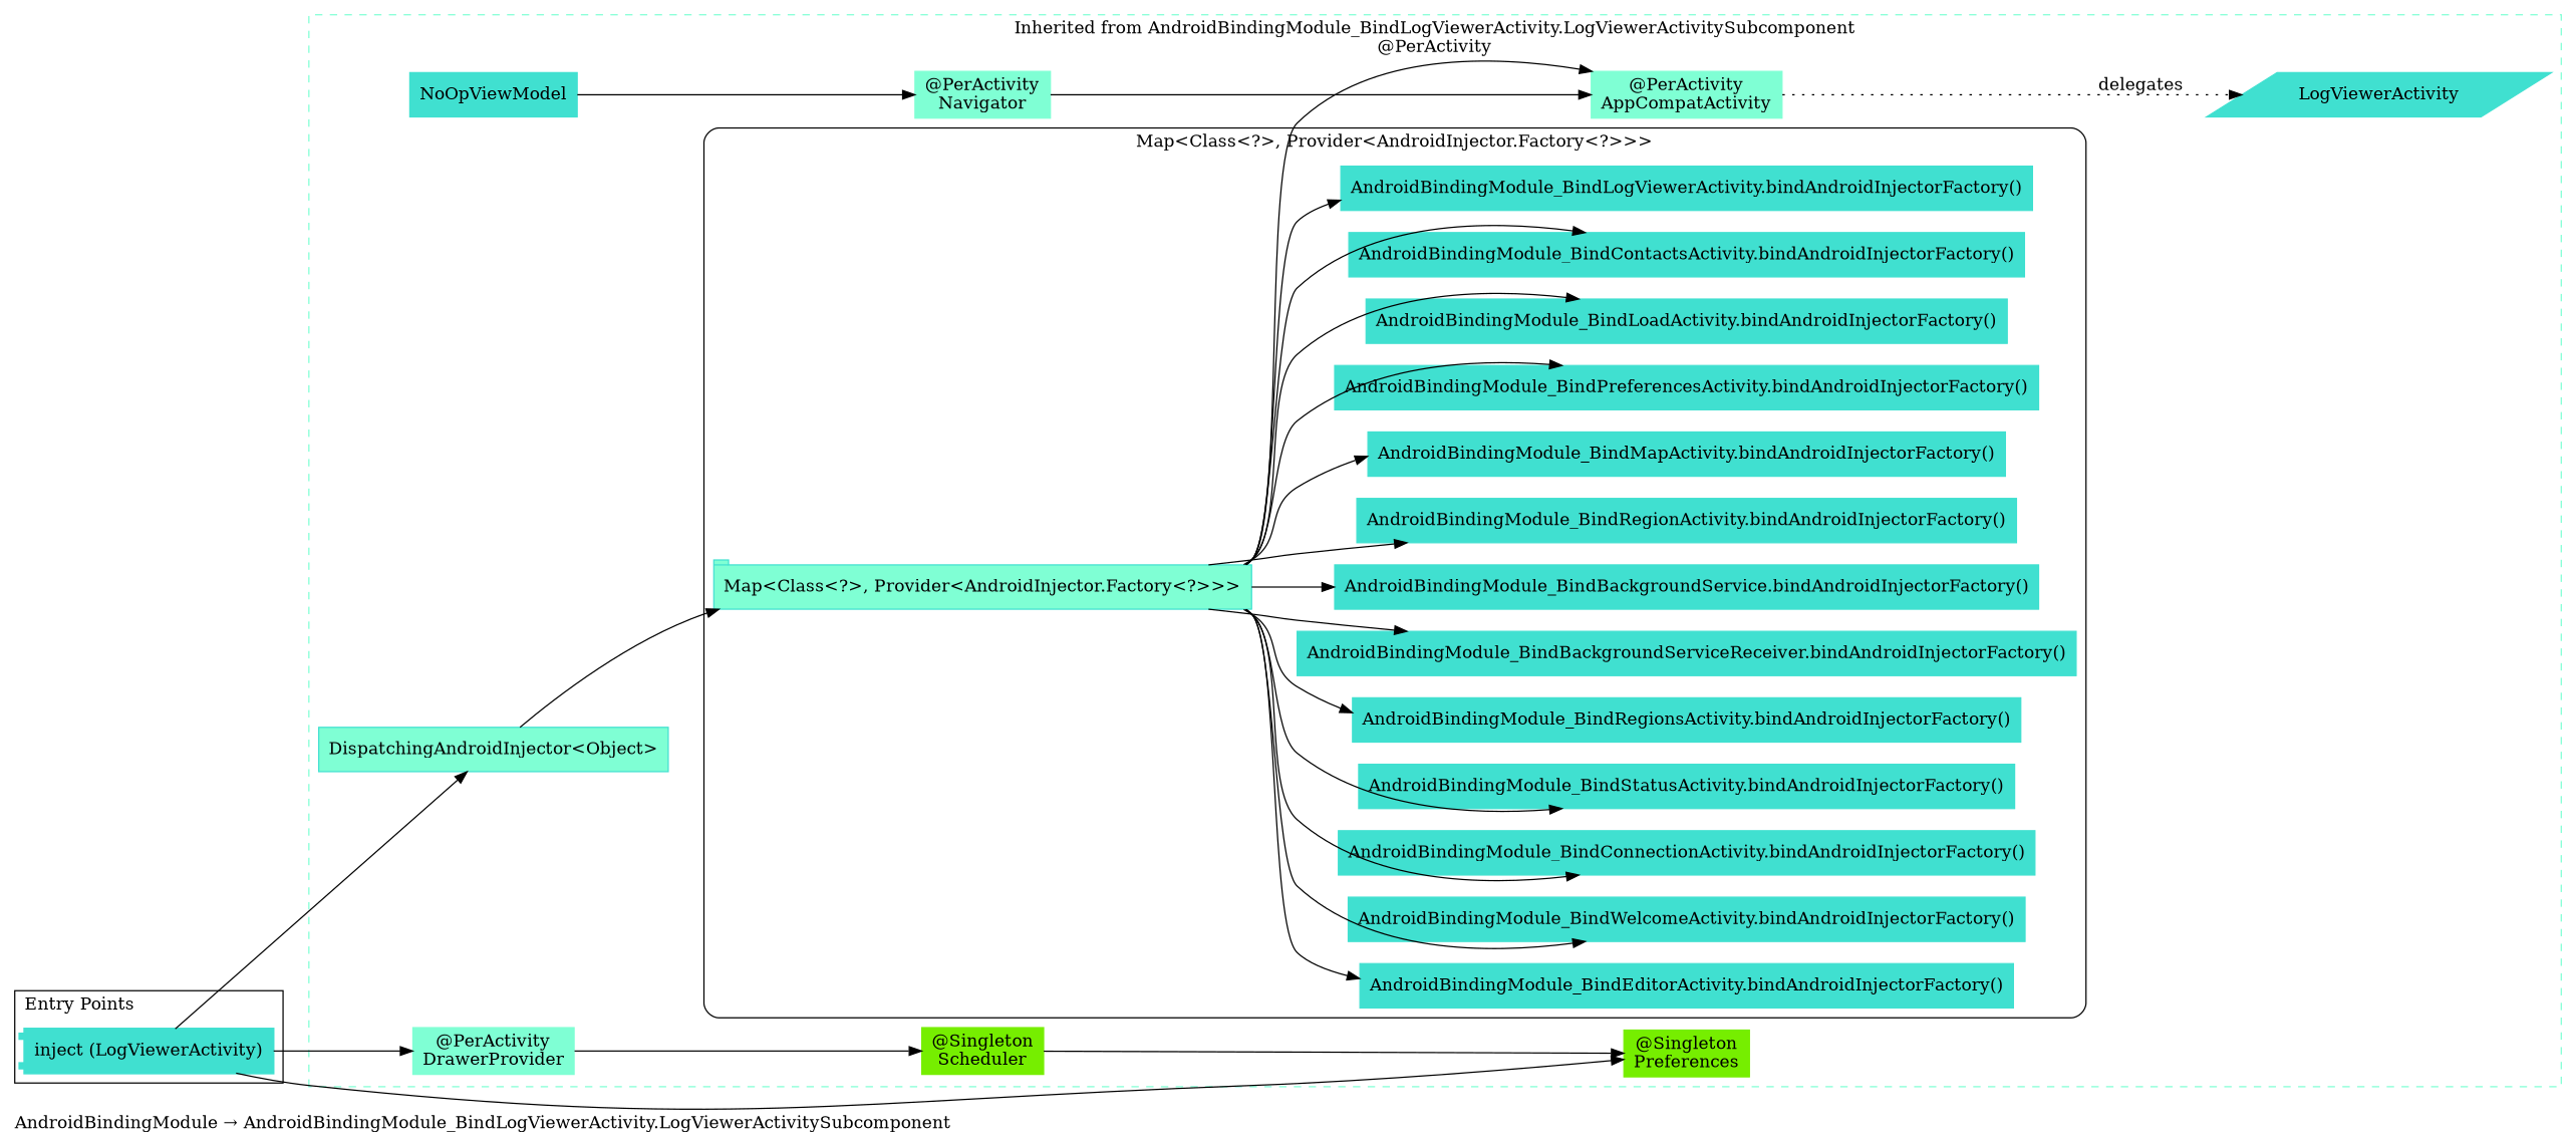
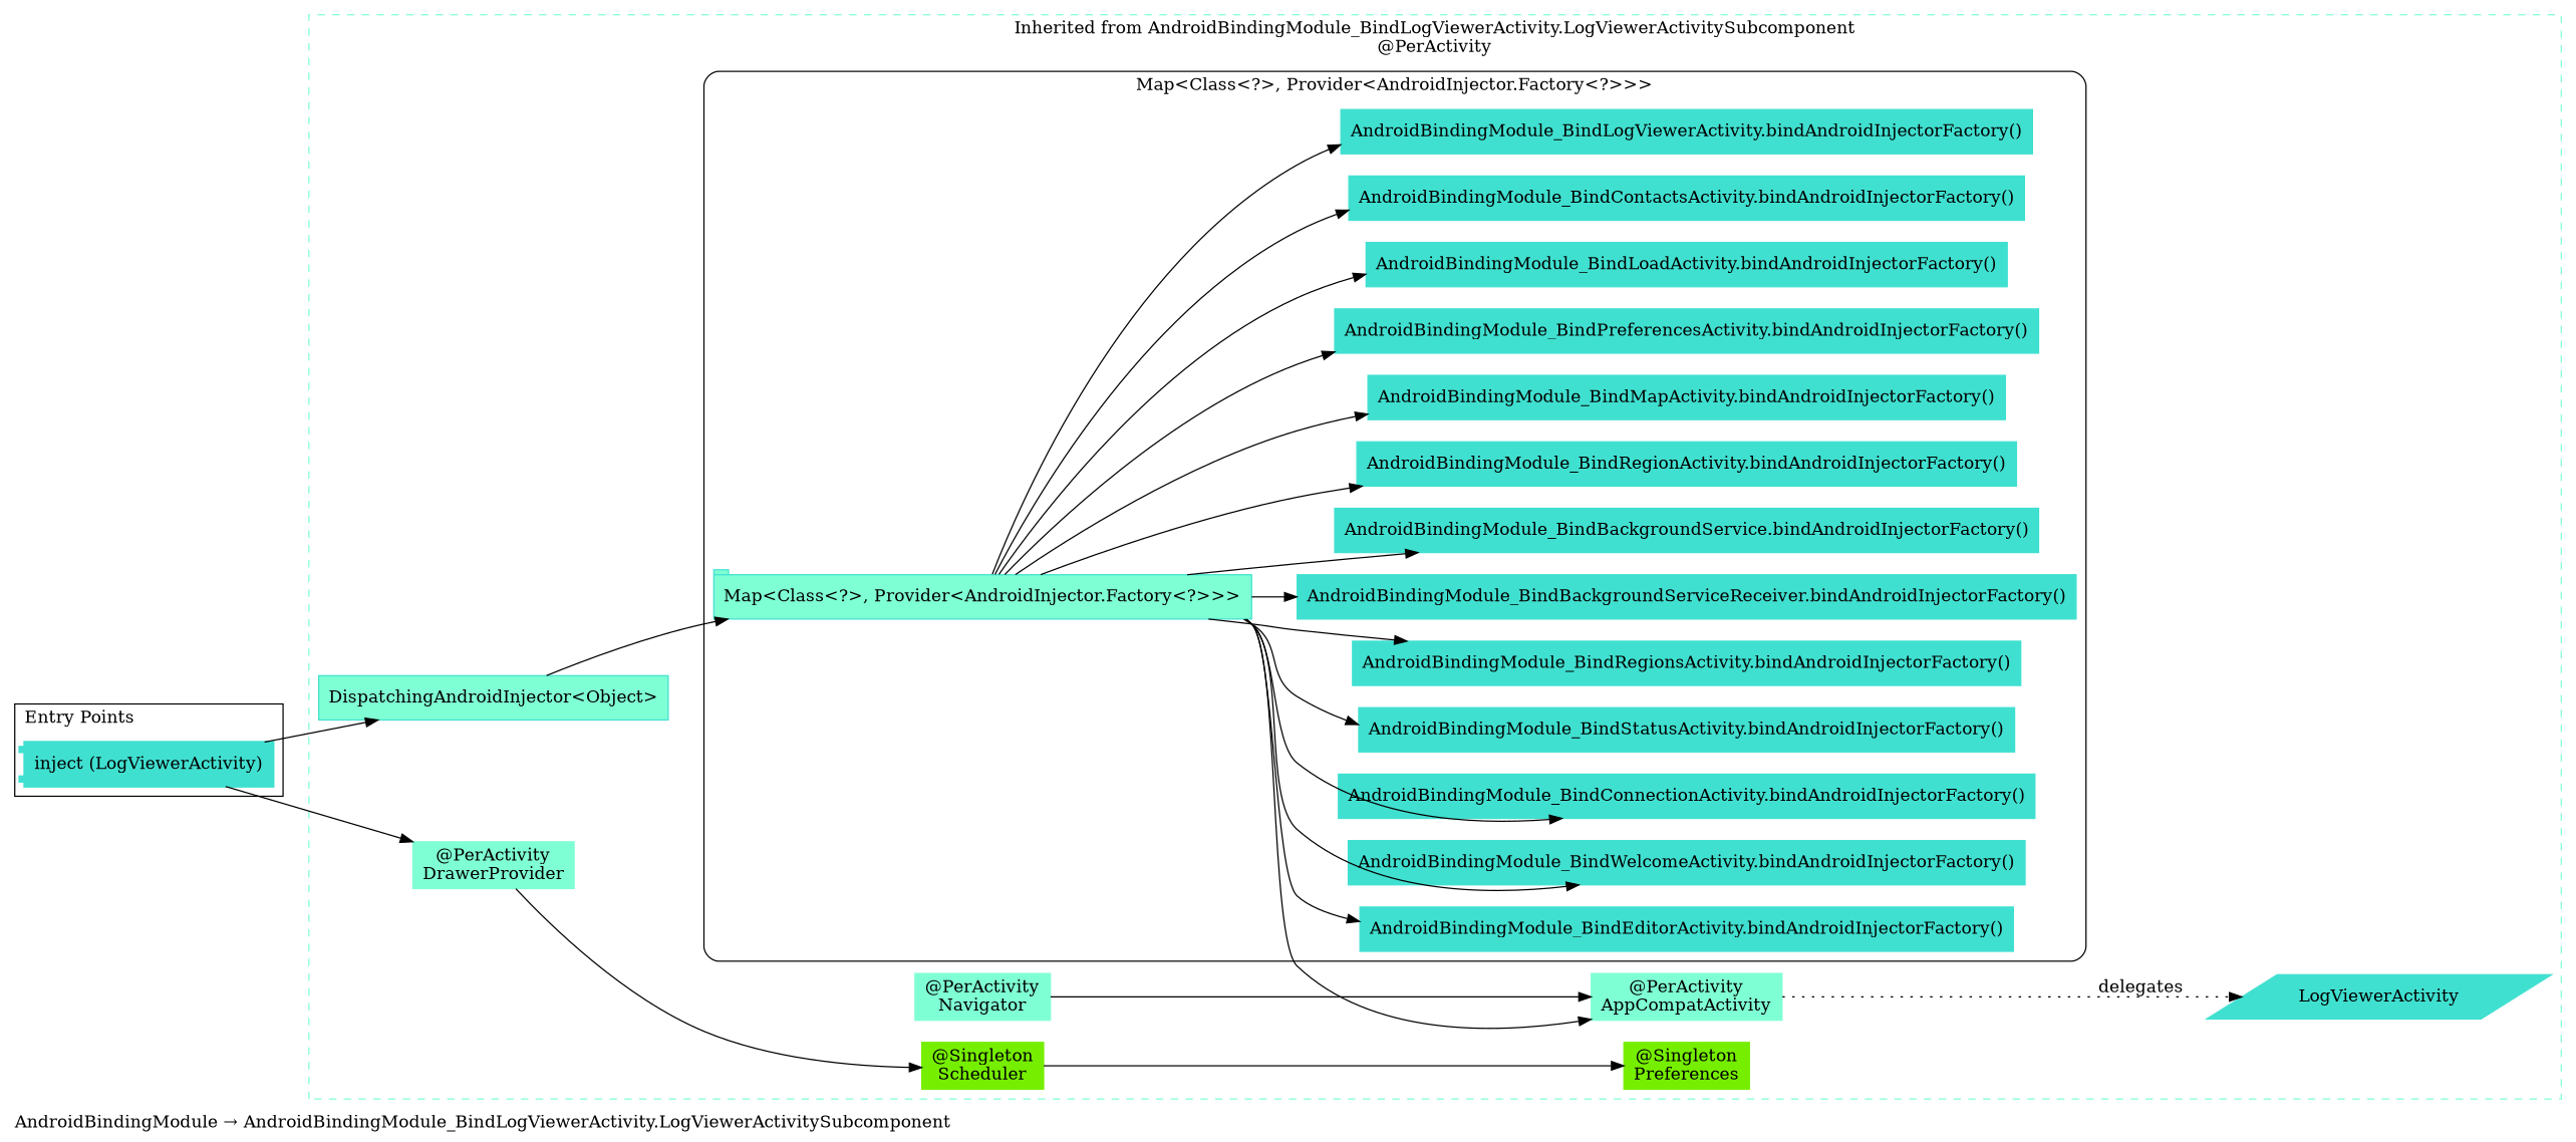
  digraph {
    compound=true
    label="AndroidBindingModule → AndroidBindingModule_BindLogViewerActivity.LogViewerActivitySubcomponent"
    labeljust=l
    rankdir=LR
    node [color=turquoise shape=rectangle style=filled]
    n1 [fillcolor=aquamarine label="Map<Class<?>, Provider<AndroidInjector.Factory<?>>>" shape=tab]
    n2 [label="AndroidBindingModule_BindEditorActivity.bindAndroidInjectorFactory()"]
    n3 [label="AndroidBindingModule_BindWelcomeActivity.bindAndroidInjectorFactory()"]
    n4 [label="AndroidBindingModule_BindConnectionActivity.bindAndroidInjectorFactory()"]
    n5 [label="AndroidBindingModule_BindStatusActivity.bindAndroidInjectorFactory()"]
    n6 [label="AndroidBindingModule_BindRegionsActivity.bindAndroidInjectorFactory()"]
    n7 [label="AndroidBindingModule_BindBackgroundServiceReceiver.bindAndroidInjectorFactory()"]
    n8 [label="AndroidBindingModule_BindBackgroundService.bindAndroidInjectorFactory()"]
    n9 [label="AndroidBindingModule_BindRegionActivity.bindAndroidInjectorFactory()"]
    n10 [label="AndroidBindingModule_BindMapActivity.bindAndroidInjectorFactory()"]
    n11 [label="AndroidBindingModule_BindPreferencesActivity.bindAndroidInjectorFactory()"]
    n12 [label="AndroidBindingModule_BindLoadActivity.bindAndroidInjectorFactory()"]
    n13 [label="AndroidBindingModule_BindContactsActivity.bindAndroidInjectorFactory()"]
    n14 [label="AndroidBindingModule_BindLogViewerActivity.bindAndroidInjectorFactory()"]
    n15 [fillcolor=aquamarine label="DispatchingAndroidInjector<Object>"]
-   n16 [label=NoOpViewModel]
    n17 [color=aquamarine label="@PerActivity\nDrawerProvider"]
    n18 [color=chartreuse2 label="@Singleton\nPreferences"]
    n19 [color=aquamarine label="@PerActivity\nNavigator"]
    n20 [color=aquamarine label="@PerActivity\nAppCompatActivity"]
    n21 [label=LogViewerActivity shape=parallelogram]
    n22 [color=chartreuse2 label="@Singleton\nScheduler"]
    n23 [label="inject (LogViewerActivity)" penwidth=2 shape=component]
    subgraph cluster_1 {
      color=aquamarine
      label="Inherited from AndroidBindingModule_BindLogViewerActivity.LogViewerActivitySubcomponent\n@PerActivity"
      labeljust=c
      style=dashed
      n15
-     n16
      n17
      n18
      n19
      n20
      n21
      n22
      subgraph cluster_2 {
        color=black
        label=<Map<Class<?>, Provider<AndroidInjector.Factory<?>>>>
        labeljust=c
        style=rounded
        n1
        n2
        n3
        n4
        n5
        n6
        n7
        n8
        n9
        n10
        n11
        n12
        n13
        n14
      }
    }
    subgraph cluster_3 {
      label="Entry Points"
      n23
    }
    subgraph cluster_4 {
      label="Dependency Graph"
      subgraph cluster_5 {
        color=black
        label=<Map<Class<?>, Provider<AndroidInjector.Factory<?>>>>
        labeljust=c
        style=rounded
      }
    }
    subgraph cluster_6 {
      label=Subcomponents
      shape=folder
    }
    subgraph cluster_7 {
      label="Inherited from AndroidBindingModule"
      labeljust=c
      style=dashed
    }
    n1 -> n2
    n1 -> n3
    n1 -> n4
    n1 -> n5
    n1 -> n6
    n1 -> n7
    n1 -> n8
    n1 -> n9
    n1 -> n10
    n1 -> n11
    n1 -> n12
    n1 -> n13
    n1 -> n14
    n1 -> n20
    n15 -> n1
-   n16 -> n19
    n17 -> n22
    n19 -> n20
    n20 -> n21 [label=delegates style=dotted]
    n22 -> n18
    n23 -> n15
    n23 -> n17
-   n23 -> n18
  }
